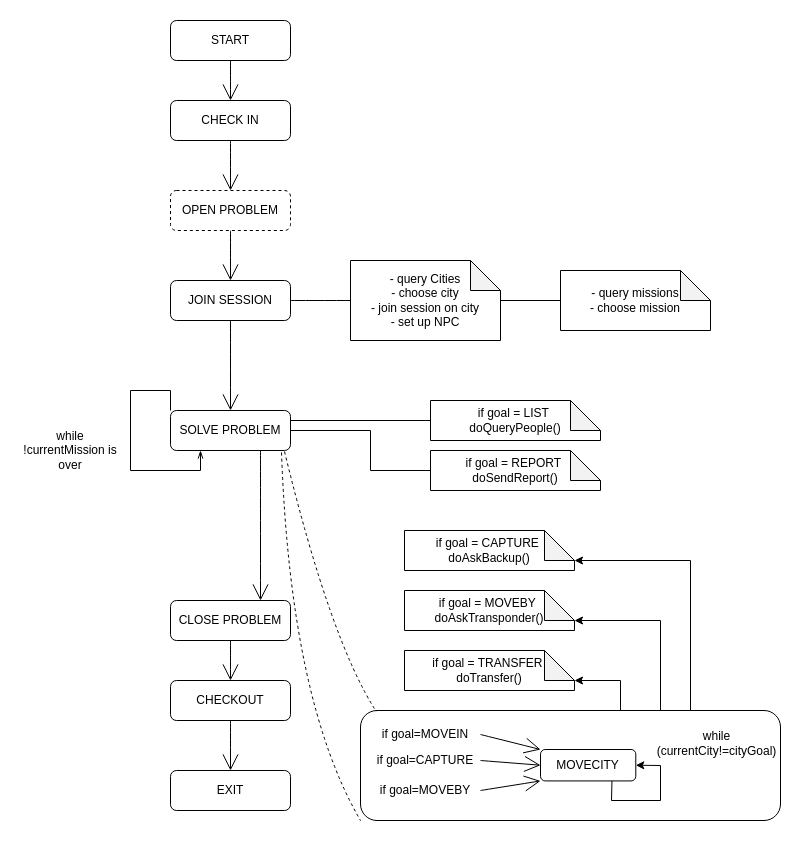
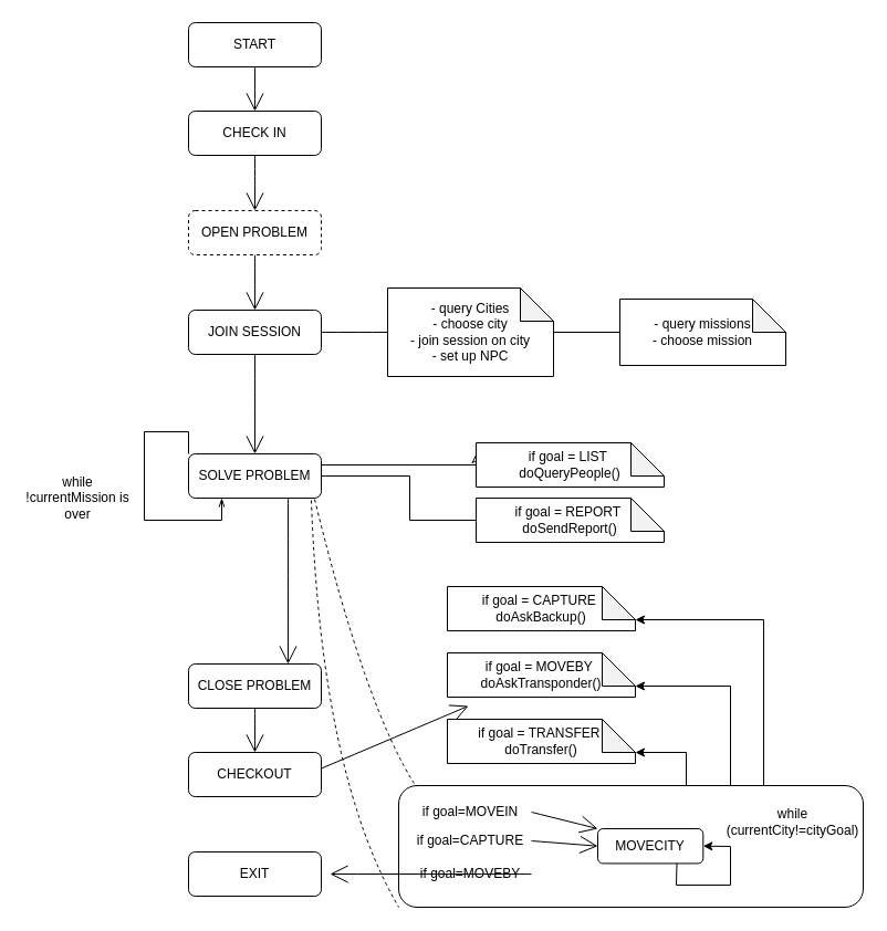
  <mxCell id="0" />
  <mxCell id="1" parent="0" />
  <mxCell id="2" style="edgeStyle=none;curved=1;rounded=0;orthogonalLoop=1;jettySize=auto;html=1;exitX=0.5;exitY=1;exitDx=0;exitDy=0;entryX=0.5;entryY=0;entryDx=0;entryDy=0;endArrow=open;startSize=14;endSize=14;sourcePerimeterSpacing=8;targetPerimeterSpacing=8;" parent="1" source="3" target="5" edge="1"><mxGeometry relative="1" as="geometry" /></mxCell>
  <mxCell id="3" value="START" style="rounded=1;whiteSpace=wrap;html=1;fontSize=12;glass=0;strokeWidth=1;shadow=0;" parent="1" vertex="1"><mxGeometry x="170" y="20" width="120" height="40" as="geometry" /></mxCell>
  <mxCell id="4" style="edgeStyle=none;curved=1;rounded=0;orthogonalLoop=1;jettySize=auto;html=1;exitX=0.5;exitY=1;exitDx=0;exitDy=0;entryX=0.5;entryY=0;entryDx=0;entryDy=0;endArrow=open;startSize=14;endSize=14;sourcePerimeterSpacing=8;targetPerimeterSpacing=8;" parent="1" source="5" target="7" edge="1"><mxGeometry relative="1" as="geometry" /></mxCell>
  <mxCell id="5" value="CHECK IN" style="rounded=1;whiteSpace=wrap;html=1;fontSize=12;glass=0;strokeWidth=1;shadow=0;" parent="1" vertex="1"><mxGeometry x="170" y="100" width="120" height="40" as="geometry" /></mxCell>
  <mxCell id="6" style="edgeStyle=none;curved=1;rounded=0;orthogonalLoop=1;jettySize=auto;html=1;exitX=0.5;exitY=1;exitDx=0;exitDy=0;entryX=0.5;entryY=0;entryDx=0;entryDy=0;endArrow=open;startSize=14;endSize=14;sourcePerimeterSpacing=8;targetPerimeterSpacing=8;" parent="1" source="7" target="9" edge="1"><mxGeometry relative="1" as="geometry" /></mxCell>
  <mxCell id="7" value="OPEN PROBLEM" style="rounded=1;whiteSpace=wrap;html=1;fontSize=12;glass=0;strokeWidth=1;shadow=0;dashed=1;" parent="1" vertex="1"><mxGeometry x="170" y="190" width="120" height="40" as="geometry" /></mxCell>
  <mxCell id="8" style="edgeStyle=none;curved=1;rounded=0;orthogonalLoop=1;jettySize=auto;html=1;exitX=1;exitY=0.5;exitDx=0;exitDy=0;entryX=0;entryY=0.5;entryDx=0;entryDy=0;entryPerimeter=0;endArrow=none;startSize=14;endSize=14;sourcePerimeterSpacing=8;targetPerimeterSpacing=8;endFill=0;" parent="1" source="9" target="32" edge="1"><mxGeometry relative="1" as="geometry" /></mxCell>
  <mxCell id="9" value="JOIN SESSION" style="rounded=1;whiteSpace=wrap;html=1;fontSize=12;glass=0;strokeWidth=1;shadow=0;" parent="1" vertex="1"><mxGeometry x="170" y="280" width="120" height="40" as="geometry" /></mxCell>
  <mxCell id="10" style="edgeStyle=none;curved=1;rounded=0;orthogonalLoop=1;jettySize=auto;html=1;exitX=0.5;exitY=1;exitDx=0;exitDy=0;entryX=0.5;entryY=0;entryDx=0;entryDy=0;endArrow=open;startSize=14;endSize=14;sourcePerimeterSpacing=8;targetPerimeterSpacing=8;" parent="1" source="9" target="25" edge="1"><mxGeometry relative="1" as="geometry"><mxPoint x="230" y="360" as="sourcePoint" /></mxGeometry></mxCell>
  <mxCell id="11" value="" style="group" parent="1" connectable="0" vertex="1"><mxGeometry x="360" y="710" width="420" height="110" as="geometry" /></mxCell>
  <mxCell id="12" value="" style="rounded=1;whiteSpace=wrap;html=1;hachureGap=4;" parent="11" vertex="1"><mxGeometry width="420" height="110" as="geometry" /></mxCell>
  <mxCell id="13" value="MOVECITY" style="rounded=1;whiteSpace=wrap;html=1;fontSize=12;glass=0;strokeWidth=1;shadow=0;" parent="11" vertex="1"><mxGeometry x="180" y="39" width="95.29" height="31.43" as="geometry" /></mxCell>
  <mxCell id="14" style="edgeStyle=none;curved=1;rounded=0;orthogonalLoop=1;jettySize=auto;html=1;exitX=1;exitY=0.5;exitDx=0;exitDy=0;entryX=0;entryY=0;entryDx=0;entryDy=0;endArrow=open;startSize=14;endSize=14;sourcePerimeterSpacing=8;targetPerimeterSpacing=8;" parent="11" target="13" edge="1" source="15"><mxGeometry relative="1" as="geometry"><mxPoint x="110" y="54.645" as="sourcePoint" /></mxGeometry></mxCell>
  <mxCell id="15" value="if goal=MOVEIN" style="text;html=1;strokeColor=none;fillColor=none;align=center;verticalAlign=middle;whiteSpace=wrap;rounded=0;" parent="11" vertex="1"><mxGeometry x="10" y="9" width="110" height="30" as="geometry" /></mxCell>
  <mxCell id="16" value="" style="endArrow=classic;html=1;rounded=0;exitX=0.75;exitY=1;exitDx=0;exitDy=0;entryX=1;entryY=0.5;entryDx=0;entryDy=0;" parent="11" source="13" target="13" edge="1"><mxGeometry width="50" height="50" relative="1" as="geometry"><mxPoint x="420" y="80" as="sourcePoint" /><mxPoint x="481.765" y="30" as="targetPoint" /><Array as="points"><mxPoint x="251" y="90" /><mxPoint x="300" y="90" /><mxPoint x="300" y="55" /></Array></mxGeometry></mxCell>
  <mxCell id="17" value="while (currentCity!=cityGoal)" style="text;html=1;strokeColor=none;fillColor=none;align=center;verticalAlign=middle;whiteSpace=wrap;rounded=0;" parent="11" vertex="1"><mxGeometry x="310" y="10" width="93.33" height="45" as="geometry" /></mxCell>
  <mxCell id="18" value="if goal=CAPTURE" style="text;html=1;strokeColor=none;fillColor=none;align=center;verticalAlign=middle;whiteSpace=wrap;rounded=0;" vertex="1" parent="11"><mxGeometry x="10" y="35" width="110" height="30" as="geometry" /></mxCell>
  <mxCell id="19" value="if goal=MOVEBY" style="text;html=1;strokeColor=none;fillColor=none;align=center;verticalAlign=middle;whiteSpace=wrap;rounded=0;" vertex="1" parent="11"><mxGeometry x="10" y="65" width="110" height="30" as="geometry" /></mxCell>
  <mxCell id="20" style="edgeStyle=none;curved=1;rounded=0;orthogonalLoop=1;jettySize=auto;html=1;exitX=1;exitY=0.5;exitDx=0;exitDy=0;entryX=0;entryY=0.5;entryDx=0;entryDy=0;endArrow=open;startSize=14;endSize=14;sourcePerimeterSpacing=8;targetPerimeterSpacing=8;" edge="1" parent="11" source="18" target="13"><mxGeometry relative="1" as="geometry"><mxPoint x="130" y="34" as="sourcePoint" /><mxPoint x="190" y="64.715" as="targetPoint" /></mxGeometry></mxCell>
- <mxCell id="21" style="edgeStyle=none;curved=1;rounded=0;orthogonalLoop=1;jettySize=auto;html=1;exitX=1;exitY=0.5;exitDx=0;exitDy=0;entryX=0;entryY=1;entryDx=0;entryDy=0;endArrow=open;startSize=14;endSize=14;sourcePerimeterSpacing=8;targetPerimeterSpacing=8;" edge="1" parent="11" source="19" target="13"><mxGeometry relative="1" as="geometry"><mxPoint x="130" y="60" as="sourcePoint" /><mxPoint x="190" y="64.715" as="targetPoint" /></mxGeometry></mxCell>
+ <mxCell id="21" style="edgeStyle=none;curved=1;rounded=0;orthogonalLoop=1;jettySize=auto;html=1;exitX=1;exitY=0.5;exitDx=0;exitDy=0;endArrow=open;startSize=14;endSize=14;sourcePerimeterSpacing=8;targetPerimeterSpacing=8;" edge="1" parent="11" source="19" target="30"><mxGeometry relative="1" as="geometry"><mxPoint x="130" y="60" as="sourcePoint" /><mxPoint x="190" y="64.715" as="targetPoint" /></mxGeometry></mxCell>
  <mxCell id="22" style="edgeStyle=none;curved=1;rounded=0;orthogonalLoop=1;jettySize=auto;html=1;exitX=0.75;exitY=1;exitDx=0;exitDy=0;entryX=0.75;entryY=0;entryDx=0;entryDy=0;endArrow=open;startSize=14;endSize=14;sourcePerimeterSpacing=8;targetPerimeterSpacing=8;" parent="1" source="25" target="27" edge="1"><mxGeometry relative="1" as="geometry" /></mxCell>
- <mxCell id="23" style="edgeStyle=orthogonalEdgeStyle;rounded=0;orthogonalLoop=1;jettySize=auto;html=1;exitX=1;exitY=0.25;exitDx=0;exitDy=0;entryX=0;entryY=0.25;entryDx=0;entryDy=0;entryPerimeter=0;endArrow=none;endFill=0;" parent="1" source="25" target="35" edge="1"><mxGeometry relative="1" as="geometry"><Array as="points"><mxPoint x="430" y="420" /></Array></mxGeometry></mxCell>
+ <mxCell id="23" style="edgeStyle=orthogonalEdgeStyle;rounded=0;orthogonalLoop=1;jettySize=auto;html=1;exitX=1;exitY=0.25;exitDx=0;exitDy=0;entryX=0;entryY=0.25;entryDx=0;entryDy=0;entryPerimeter=0;endArrow=classic;endFill=0;" parent="1" source="25" target="35" edge="1"><mxGeometry relative="1" as="geometry"><Array as="points"><mxPoint x="430" y="420" /></Array></mxGeometry></mxCell>
  <mxCell id="24" style="edgeStyle=orthogonalEdgeStyle;rounded=0;orthogonalLoop=1;jettySize=auto;html=1;exitX=1;exitY=0.5;exitDx=0;exitDy=0;entryX=0;entryY=0.5;entryDx=0;entryDy=0;entryPerimeter=0;endArrow=none;endFill=0;" parent="1" source="25" target="36" edge="1"><mxGeometry relative="1" as="geometry"><Array as="points"><mxPoint x="370" y="430" /><mxPoint x="370" y="470" /></Array></mxGeometry></mxCell>
  <mxCell id="25" value="SOLVE PROBLEM" style="rounded=1;whiteSpace=wrap;html=1;fontSize=12;glass=0;strokeWidth=1;shadow=0;" parent="1" vertex="1"><mxGeometry x="170" y="410" width="120" height="40" as="geometry" /></mxCell>
  <mxCell id="26" style="edgeStyle=none;curved=1;rounded=0;orthogonalLoop=1;jettySize=auto;html=1;exitX=0.5;exitY=1;exitDx=0;exitDy=0;entryX=0.5;entryY=0;entryDx=0;entryDy=0;endArrow=open;startSize=14;endSize=14;sourcePerimeterSpacing=8;targetPerimeterSpacing=8;" parent="1" source="27" target="29" edge="1"><mxGeometry relative="1" as="geometry" /></mxCell>
  <mxCell id="27" value="CLOSE PROBLEM" style="rounded=1;whiteSpace=wrap;html=1;fontSize=12;glass=0;strokeWidth=1;shadow=0;" parent="1" vertex="1"><mxGeometry x="170" y="600" width="120" height="40" as="geometry" /></mxCell>
- <mxCell id="28" style="edgeStyle=none;curved=1;rounded=0;orthogonalLoop=1;jettySize=auto;html=1;exitX=0.5;exitY=1;exitDx=0;exitDy=0;entryX=0.5;entryY=0;entryDx=0;entryDy=0;endArrow=open;startSize=14;endSize=14;sourcePerimeterSpacing=8;targetPerimeterSpacing=8;" parent="1" source="29" target="30" edge="1"><mxGeometry relative="1" as="geometry" /></mxCell>
+ <mxCell id="28" style="edgeStyle=none;curved=1;rounded=0;orthogonalLoop=1;jettySize=auto;html=1;exitX=0.5;exitY=1;exitDx=0;exitDy=0;endArrow=open;startSize=14;endSize=14;sourcePerimeterSpacing=8;targetPerimeterSpacing=8;" parent="1" source="29" target="40" edge="1"><mxGeometry relative="1" as="geometry" /></mxCell>
  <mxCell id="29" value="CHECKOUT" style="rounded=1;whiteSpace=wrap;html=1;fontSize=12;glass=0;strokeWidth=1;shadow=0;" parent="1" vertex="1"><mxGeometry x="170" y="680" width="120" height="40" as="geometry" /></mxCell>
  <mxCell id="30" value="EXIT" style="rounded=1;whiteSpace=wrap;html=1;fontSize=12;glass=0;strokeWidth=1;shadow=0;" parent="1" vertex="1"><mxGeometry x="170" y="770" width="120" height="40" as="geometry" /></mxCell>
  <mxCell id="31" value="" style="edgeStyle=orthogonalEdgeStyle;rounded=0;orthogonalLoop=1;jettySize=auto;html=1;endArrow=none;endFill=0;" parent="1" source="32" target="33" edge="1"><mxGeometry relative="1" as="geometry" /></mxCell>
  <mxCell id="32" value="- query Cities&lt;br&gt;- choose city&lt;br&gt;- join session on city&lt;br&gt;- set up NPC" style="shape=note;whiteSpace=wrap;html=1;backgroundOutline=1;darkOpacity=0.05;hachureGap=4;" parent="1" vertex="1"><mxGeometry x="350" y="260" width="150" height="80" as="geometry" /></mxCell>
  <mxCell id="33" value="- query missions&lt;br&gt;- choose mission" style="shape=note;whiteSpace=wrap;html=1;backgroundOutline=1;darkOpacity=0.05;hachureGap=4;" parent="1" vertex="1"><mxGeometry x="560" y="270" width="150" height="60" as="geometry" /></mxCell>
  <mxCell id="34" value="" style="endArrow=none;dashed=1;html=1;rounded=0;startSize=14;endSize=14;sourcePerimeterSpacing=8;targetPerimeterSpacing=8;curved=1;exitX=0.925;exitY=1.05;exitDx=0;exitDy=0;exitPerimeter=0;entryX=0;entryY=1;entryDx=0;entryDy=0;" parent="1" source="25" target="12" edge="1"><mxGeometry width="50" height="50" relative="1" as="geometry"><mxPoint x="300" y="420" as="sourcePoint" /><mxPoint x="360" y="510" as="targetPoint" /><Array as="points"><mxPoint x="290" y="700" /></Array></mxGeometry></mxCell>
  <mxCell id="35" value="if goal = LIST&amp;nbsp;&lt;br&gt;doQueryPeople()" style="shape=note;whiteSpace=wrap;html=1;backgroundOutline=1;darkOpacity=0.05;hachureGap=4;" parent="1" vertex="1"><mxGeometry x="430" y="400" width="170" height="40" as="geometry" /></mxCell>
  <mxCell id="36" value="if goal = REPORT&amp;nbsp;&lt;br&gt;doSendReport()" style="shape=note;whiteSpace=wrap;html=1;backgroundOutline=1;darkOpacity=0.05;hachureGap=4;" parent="1" vertex="1"><mxGeometry x="430" y="450" width="170" height="40" as="geometry" /></mxCell>
  <mxCell id="37" value="while !currentMission is over" style="text;html=1;strokeColor=none;fillColor=none;align=center;verticalAlign=middle;whiteSpace=wrap;rounded=0;" parent="1" vertex="1"><mxGeometry x="20" y="435" width="100" height="30" as="geometry" /></mxCell>
  <mxCell id="38" style="edgeStyle=orthogonalEdgeStyle;rounded=0;orthogonalLoop=1;jettySize=auto;html=1;exitX=0;exitY=0;exitDx=0;exitDy=0;entryX=0.25;entryY=1;entryDx=0;entryDy=0;endArrow=openThin;endFill=0;" parent="1" source="25" target="25" edge="1"><mxGeometry relative="1" as="geometry"><Array as="points"><mxPoint x="170" y="390" /><mxPoint x="130" y="390" /><mxPoint x="130" y="470" /><mxPoint x="200" y="470" /></Array></mxGeometry></mxCell>
  <mxCell id="39" value="if goal = CAPTURE&amp;nbsp;&lt;br&gt;doAskBackup()" style="shape=note;whiteSpace=wrap;html=1;backgroundOutline=1;darkOpacity=0.05;hachureGap=4;" vertex="1" parent="1"><mxGeometry x="404" y="530" width="170" height="40" as="geometry" /></mxCell>
  <mxCell id="40" value="if goal = MOVEBY&amp;nbsp;&lt;br&gt;doAskTransponder()" style="shape=note;whiteSpace=wrap;html=1;backgroundOutline=1;darkOpacity=0.05;hachureGap=4;" vertex="1" parent="1"><mxGeometry x="404" y="590" width="170" height="40" as="geometry" /></mxCell>
  <mxCell id="41" value="if goal = TRANSFER&amp;nbsp;&lt;br&gt;doTransfer()" style="shape=note;whiteSpace=wrap;html=1;backgroundOutline=1;darkOpacity=0.05;hachureGap=4;" vertex="1" parent="1"><mxGeometry x="404" y="650" width="170" height="40" as="geometry" /></mxCell>
  <mxCell id="42" value="" style="endArrow=none;dashed=1;html=1;rounded=0;startSize=14;endSize=14;sourcePerimeterSpacing=8;curved=1;exitX=0.95;exitY=1.025;exitDx=0;exitDy=0;exitPerimeter=0;entryX=0.037;entryY=0.006;entryDx=0;entryDy=0;entryPerimeter=0;" edge="1" parent="1" source="25" target="12"><mxGeometry width="50" height="50" relative="1" as="geometry"><mxPoint x="284" y="451" as="sourcePoint" /><mxPoint x="400" y="720" as="targetPoint" /><Array as="points"><mxPoint x="330" y="640" /></Array></mxGeometry></mxCell>
  <mxCell id="43" style="edgeStyle=orthogonalEdgeStyle;rounded=0;orthogonalLoop=1;jettySize=auto;html=1;exitX=0;exitY=0;exitDx=170;exitDy=30;endArrow=none;endFill=0;exitPerimeter=0;startArrow=classic;startFill=1;" edge="1" parent="1" source="39" target="12"><mxGeometry relative="1" as="geometry"><Array as="points"><mxPoint x="690" y="560" /></Array><mxPoint x="650" y="515" as="sourcePoint" /><mxPoint x="690" y="707" as="targetPoint" /></mxGeometry></mxCell>
  <mxCell id="44" style="edgeStyle=orthogonalEdgeStyle;rounded=0;orthogonalLoop=1;jettySize=auto;html=1;exitX=0;exitY=0;exitDx=170;exitDy=30;endArrow=none;endFill=0;exitPerimeter=0;startArrow=classic;startFill=1;" edge="1" parent="1" source="40"><mxGeometry relative="1" as="geometry"><Array as="points"><mxPoint x="660" y="620" /><mxPoint x="660" y="710" /></Array><mxPoint x="584" y="570" as="sourcePoint" /><mxPoint x="660" y="710" as="targetPoint" /></mxGeometry></mxCell>
  <mxCell id="45" style="edgeStyle=orthogonalEdgeStyle;rounded=0;orthogonalLoop=1;jettySize=auto;html=1;exitX=0;exitY=0;exitDx=170;exitDy=30;endArrow=none;endFill=0;exitPerimeter=0;startArrow=classic;startFill=1;" edge="1" parent="1" source="41"><mxGeometry relative="1" as="geometry"><Array as="points"><mxPoint x="620" y="680" /></Array><mxPoint x="584" y="670" as="sourcePoint" /><mxPoint x="620" y="710" as="targetPoint" /></mxGeometry></mxCell>
